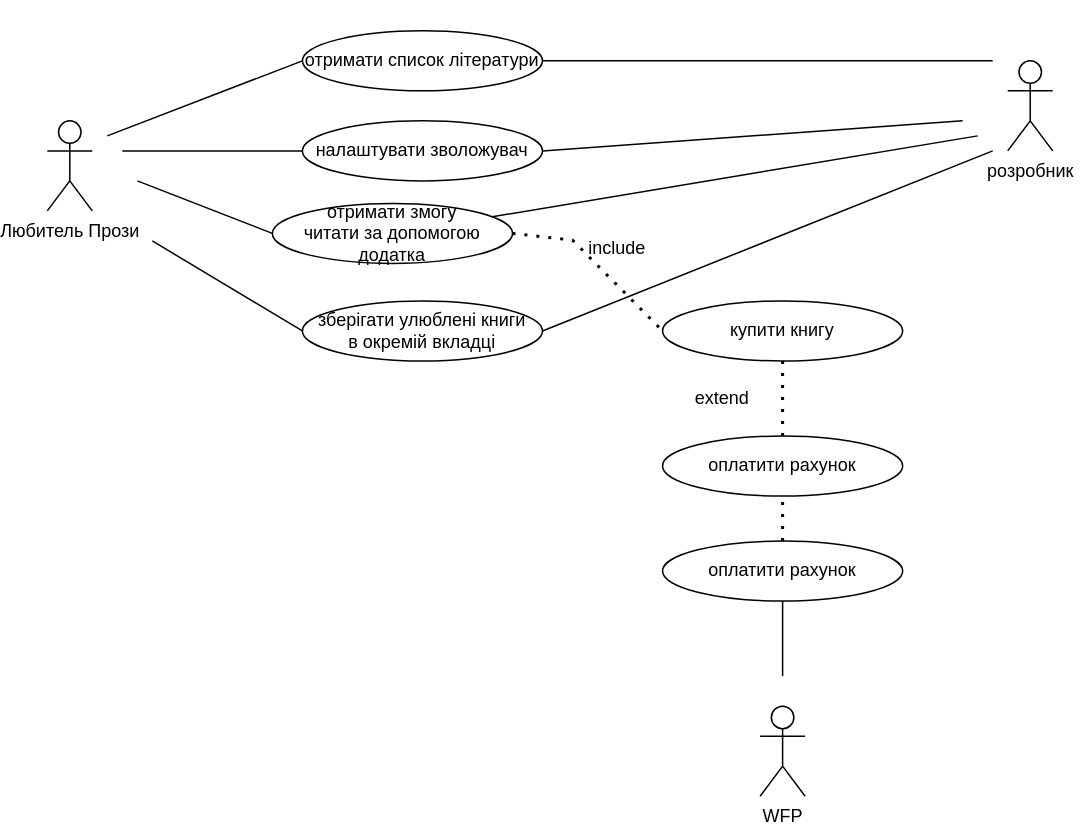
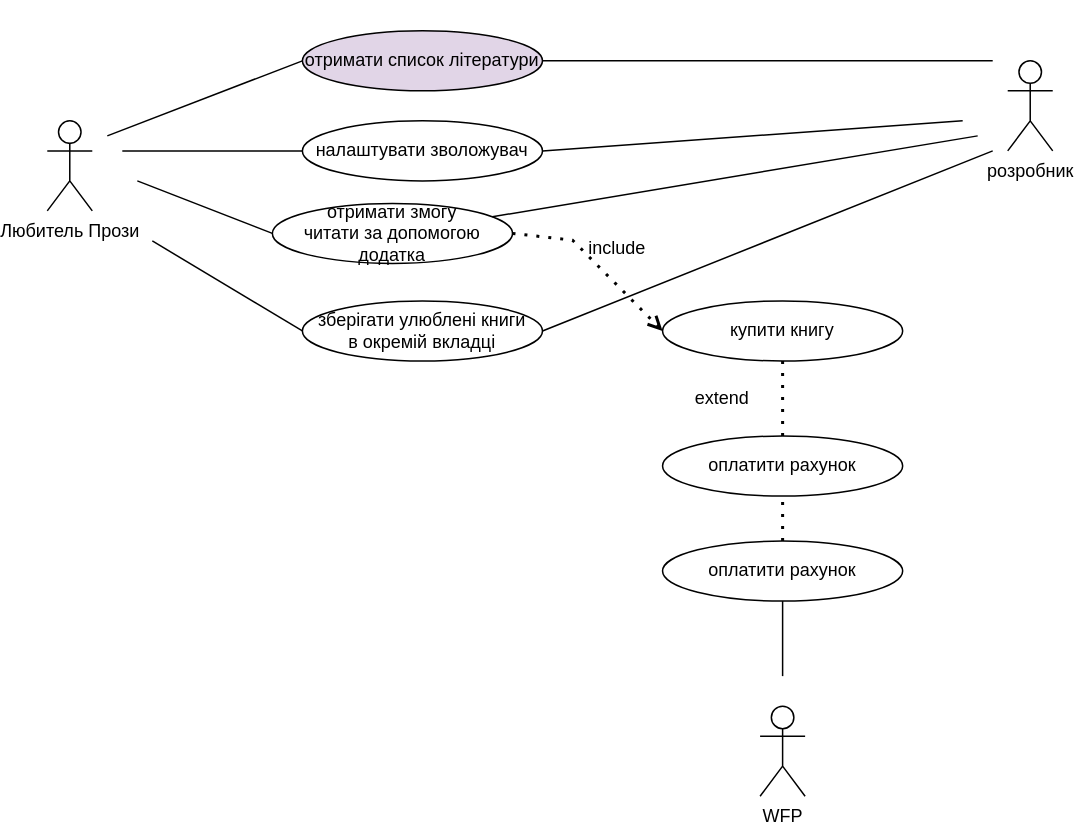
  <mxCell id="0" />
  <mxCell id="1" parent="0" />
  <mxCell id="2" value="Любитель Прози" style="shape=umlActor;verticalLabelPosition=bottom;verticalAlign=top;html=1;" vertex="1" parent="1"><mxGeometry x="20" y="80" width="30" height="60" as="geometry" /></mxCell>
- <mxCell id="3" value="отримати список літератури" style="ellipse;whiteSpace=wrap;html=1;" vertex="1" parent="1"><mxGeometry x="190" y="20" width="160" height="40" as="geometry" /></mxCell>
+ <mxCell id="3" value="отримати список літератури" style="ellipse;whiteSpace=wrap;html=1;fillColor=#e1d5e7;" vertex="1" parent="1"><mxGeometry x="190" y="20" width="160" height="40" as="geometry" /></mxCell>
  <mxCell id="4" value="налаштувати зволожувач" style="ellipse;whiteSpace=wrap;html=1;" vertex="1" parent="1"><mxGeometry x="190" y="80" width="160" height="40" as="geometry" /></mxCell>
  <mxCell id="5" value="отримати змогу&lt;br&gt;читати за допомогою&lt;br&gt;додатка" style="ellipse;whiteSpace=wrap;html=1;" vertex="1" parent="1"><mxGeometry x="170" y="135" width="160" height="40" as="geometry" /></mxCell>
  <mxCell id="6" value="зберігати улюблені книги&lt;br&gt;в окремій вкладці" style="ellipse;whiteSpace=wrap;html=1;" vertex="1" parent="1"><mxGeometry x="190" y="200" width="160" height="40" as="geometry" /></mxCell>
  <mxCell id="7" value="" style="endArrow=none;html=1;rounded=0;entryX=0;entryY=0.5;entryDx=0;entryDy=0;" edge="1" parent="1" target="3"><mxGeometry width="50" height="50" relative="1" as="geometry"><mxPoint x="60" y="90" as="sourcePoint" /><mxPoint x="120" y="60" as="targetPoint" /></mxGeometry></mxCell>
  <mxCell id="8" value="" style="endArrow=none;html=1;rounded=0;" edge="1" parent="1" target="4"><mxGeometry width="50" height="50" relative="1" as="geometry"><mxPoint x="70" y="100" as="sourcePoint" /><mxPoint x="200" y="50" as="targetPoint" /></mxGeometry></mxCell>
  <mxCell id="9" value="" style="endArrow=none;html=1;rounded=0;entryX=0;entryY=0.5;entryDx=0;entryDy=0;" edge="1" parent="1" target="5"><mxGeometry width="50" height="50" relative="1" as="geometry"><mxPoint x="80" y="120" as="sourcePoint" /><mxPoint x="200" y="110" as="targetPoint" /></mxGeometry></mxCell>
  <mxCell id="10" value="" style="endArrow=none;html=1;rounded=0;entryX=0;entryY=0.5;entryDx=0;entryDy=0;" edge="1" parent="1" target="6"><mxGeometry width="50" height="50" relative="1" as="geometry"><mxPoint x="90" y="160" as="sourcePoint" /><mxPoint x="200" y="170" as="targetPoint" /></mxGeometry></mxCell>
  <mxCell id="11" value="купити книгу" style="ellipse;whiteSpace=wrap;html=1;" vertex="1" parent="1"><mxGeometry x="430" y="200" width="160" height="40" as="geometry" /></mxCell>
- <mxCell id="12" value="" style="endArrow=none;dashed=1;html=1;dashPattern=1 3;strokeWidth=2;rounded=0;entryX=0;entryY=0.5;entryDx=0;entryDy=0;exitX=1;exitY=0.5;exitDx=0;exitDy=0;" edge="1" parent="1" source="5" target="11"><mxGeometry width="50" height="50" relative="1" as="geometry"><mxPoint x="350" y="160" as="sourcePoint" /><mxPoint x="420" y="159.5" as="targetPoint" /><Array as="points"><mxPoint x="370" y="159.5" /></Array></mxGeometry></mxCell>
+ <mxCell id="12" value="" style="endArrow=open;dashed=1;html=1;dashPattern=1 3;strokeWidth=2;rounded=0;entryX=0;entryY=0.5;entryDx=0;entryDy=0;exitX=1;exitY=0.5;exitDx=0;exitDy=0;" edge="1" parent="1" source="5" target="11"><mxGeometry width="50" height="50" relative="1" as="geometry"><mxPoint x="350" y="160" as="sourcePoint" /><mxPoint x="420" y="159.5" as="targetPoint" /><Array as="points"><mxPoint x="370" y="159.5" /></Array></mxGeometry></mxCell>
  <mxCell id="13" value="include" style="text;html=1;strokeColor=none;fillColor=none;align=center;verticalAlign=middle;whiteSpace=wrap;rounded=0;" vertex="1" parent="1"><mxGeometry x="370" y="150" width="60" height="30" as="geometry" /></mxCell>
  <mxCell id="14" value="оплатити рахунок" style="ellipse;whiteSpace=wrap;html=1;" vertex="1" parent="1"><mxGeometry x="430" y="290" width="160" height="40" as="geometry" /></mxCell>
  <mxCell id="15" value="" style="endArrow=none;dashed=1;html=1;dashPattern=1 3;strokeWidth=2;rounded=0;entryX=0.5;entryY=1;entryDx=0;entryDy=0;exitX=0.5;exitY=0;exitDx=0;exitDy=0;" edge="1" parent="1" source="14" target="11"><mxGeometry width="50" height="50" relative="1" as="geometry"><mxPoint x="340" y="390" as="sourcePoint" /><mxPoint x="390" y="340" as="targetPoint" /></mxGeometry></mxCell>
  <mxCell id="16" value="extend" style="text;html=1;strokeColor=none;fillColor=none;align=center;verticalAlign=middle;whiteSpace=wrap;rounded=0;" vertex="1" parent="1"><mxGeometry x="440" y="250" width="60" height="30" as="geometry" /></mxCell>
  <mxCell id="17" value="оплатити рахунок" style="ellipse;whiteSpace=wrap;html=1;" vertex="1" parent="1"><mxGeometry x="430" y="360" width="160" height="40" as="geometry" /></mxCell>
  <mxCell id="18" value="" style="endArrow=none;dashed=1;html=1;dashPattern=1 3;strokeWidth=2;rounded=0;entryX=0.5;entryY=1;entryDx=0;entryDy=0;exitX=0.5;exitY=0;exitDx=0;exitDy=0;" edge="1" parent="1" source="17" target="14"><mxGeometry width="50" height="50" relative="1" as="geometry"><mxPoint x="340" y="390" as="sourcePoint" /><mxPoint x="390" y="340" as="targetPoint" /></mxGeometry></mxCell>
  <mxCell id="19" value="WFP" style="shape=umlActor;verticalLabelPosition=bottom;verticalAlign=top;html=1;outlineConnect=0;" vertex="1" parent="1"><mxGeometry x="495" y="470" width="30" height="60" as="geometry" /></mxCell>
  <mxCell id="20" value="" style="endArrow=none;html=1;rounded=0;entryX=0.5;entryY=1;entryDx=0;entryDy=0;" edge="1" parent="1" target="17"><mxGeometry width="50" height="50" relative="1" as="geometry"><mxPoint x="510" y="450" as="sourcePoint" /><mxPoint x="200" y="110" as="targetPoint" /></mxGeometry></mxCell>
  <mxCell id="21" value="розробник&lt;br&gt;" style="shape=umlActor;verticalLabelPosition=bottom;verticalAlign=top;html=1;outlineConnect=0;" vertex="1" parent="1"><mxGeometry x="660" y="40" width="30" height="60" as="geometry" /></mxCell>
  <mxCell id="22" value="" style="endArrow=none;html=1;rounded=0;entryX=1;entryY=0.5;entryDx=0;entryDy=0;" edge="1" parent="1" target="3"><mxGeometry width="50" height="50" relative="1" as="geometry"><mxPoint x="650" y="40" as="sourcePoint" /><mxPoint x="200" y="50" as="targetPoint" /></mxGeometry></mxCell>
  <mxCell id="23" value="" style="endArrow=none;html=1;rounded=0;entryX=1;entryY=0.5;entryDx=0;entryDy=0;" edge="1" parent="1" target="4"><mxGeometry width="50" height="50" relative="1" as="geometry"><mxPoint x="630" y="80" as="sourcePoint" /><mxPoint x="200" y="110" as="targetPoint" /></mxGeometry></mxCell>
  <mxCell id="24" value="" style="endArrow=none;html=1;rounded=0;" edge="1" parent="1" target="5"><mxGeometry width="50" height="50" relative="1" as="geometry"><mxPoint x="640" y="90" as="sourcePoint" /><mxPoint x="360" y="110" as="targetPoint" /></mxGeometry></mxCell>
  <mxCell id="25" value="" style="endArrow=none;html=1;rounded=0;entryX=1;entryY=0.5;entryDx=0;entryDy=0;" edge="1" parent="1" target="6"><mxGeometry width="50" height="50" relative="1" as="geometry"><mxPoint x="650" y="100" as="sourcePoint" /><mxPoint x="343.793" y="157.931" as="targetPoint" /></mxGeometry></mxCell>
